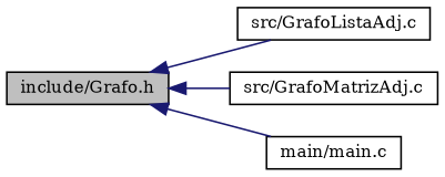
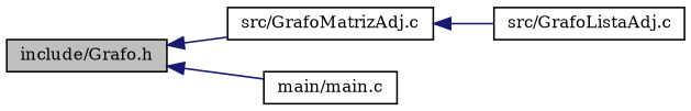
  digraph {
    fontname="DejaVu Serif"
    rankdir=LR
    node [color=black fillcolor=white fontname="DejaVu Serif" fontsize=10 shape=record style=filled]
    edge [color=midnightblue dir=back fontname="DejaVu Serif" fontsize=10 labelfontname=Helvetica labelfontsize=10 style=solid]
    n1 [fillcolor=grey75 fontcolor=black height=0.2 label="include/Grafo.h" width=0.4]
    n2 [height=0.2 label="src/GrafoListaAdj.c" width=0.4]
    n3 [height=0.2 label="src/GrafoMatrizAdj.c" width=0.4]
    n4 [height=0.2 label="main/main.c" width=0.4]
-   n1 -> n2
+   n3 -> n2
    n1 -> n3
    n1 -> n4
  }
